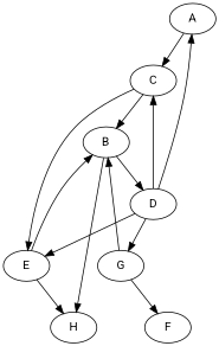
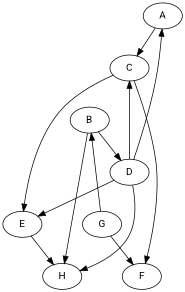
  digraph {
    fontname=Roboto
    node [fontname=Roboto]
    edge [fontname=Roboto]
    A
    C
    B
    E
    D
    H
    G
    F
    A -> C
-   C -> B
+   C -> F
    C -> E
    B -> D
    B -> H
-   E -> B
    E -> H
    D -> A
    D -> C
    D -> E
-   D -> G
+   D -> H
    G -> B
    G -> F
  }
